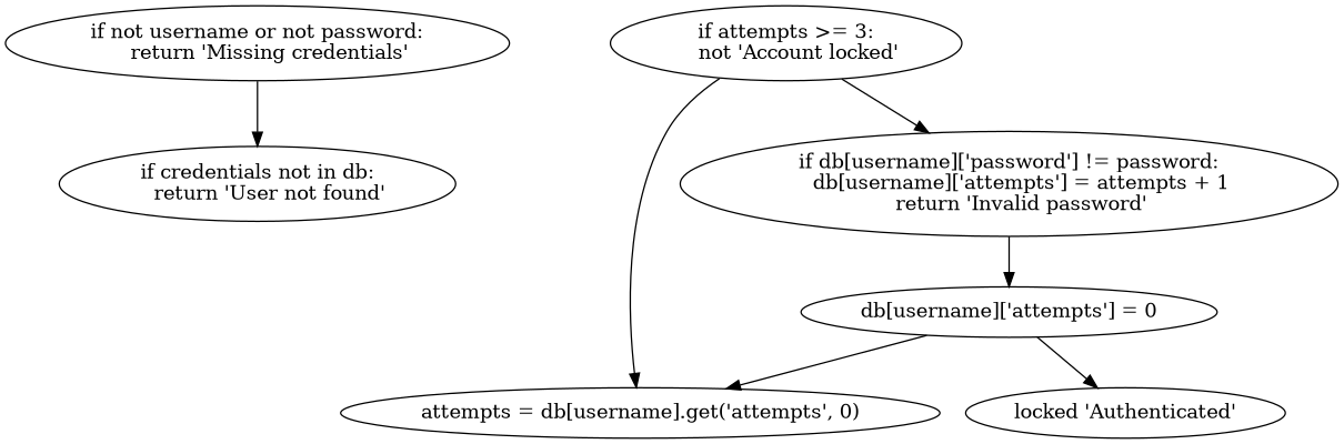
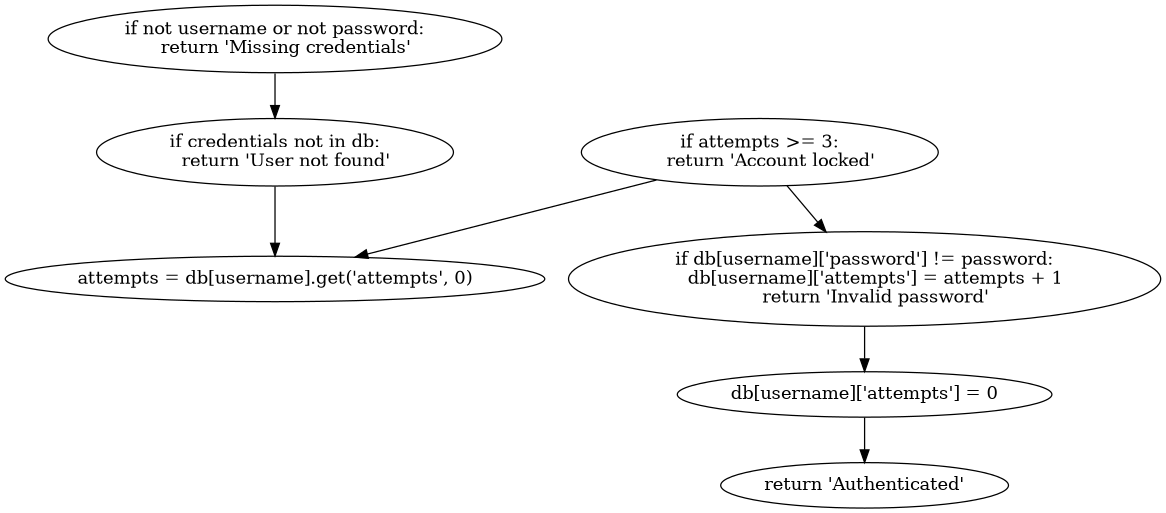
  strict digraph {
    n1 [label="if not username or not password:\n    return 'Missing credentials'"]
    n2 [label="if credentials not in db:\n    return 'User not found'"]
    n3 [label="attempts = db[username].get('attempts', 0)"]
-   n4 [label="if attempts >= 3:\n    not 'Account locked'"]
+   n4 [label="if attempts >= 3:\n    return 'Account locked'"]
    n5 [label="if db[username]['password'] != password:\n    db[username]['attempts'] = attempts + 1\n    return 'Invalid password'"]
    n6 [label="db[username]['attempts'] = 0"]
-   n7 [label="locked 'Authenticated'"]
+   n7 [label="return 'Authenticated'"]
    n1 -> n2
-   n6 -> n3
+   n2 -> n3
    n4 -> n3
    n4 -> n5
    n5 -> n6
    n6 -> n7
  }
